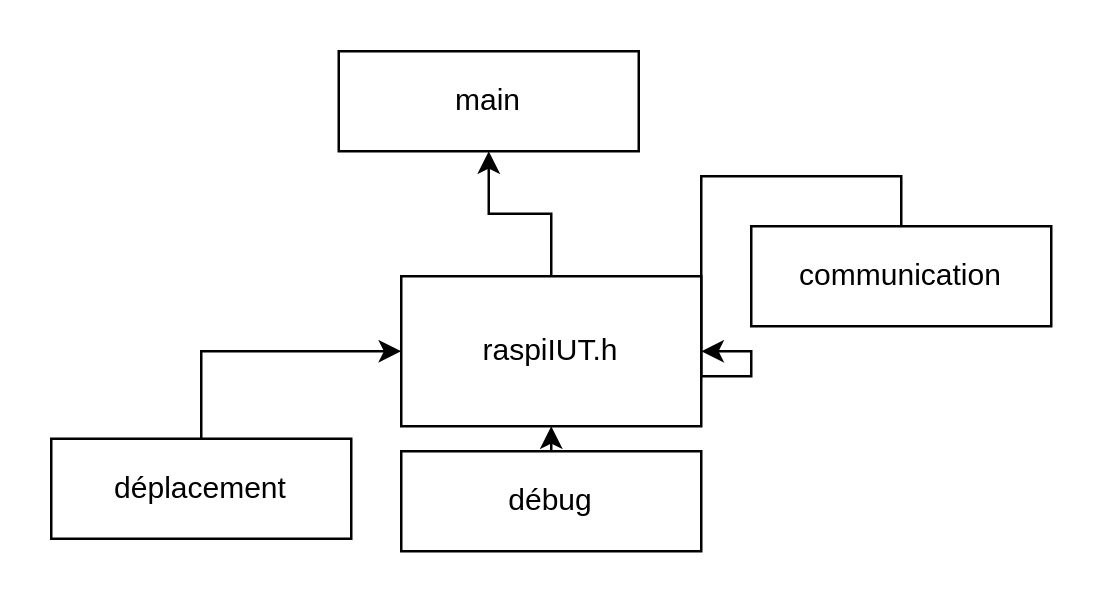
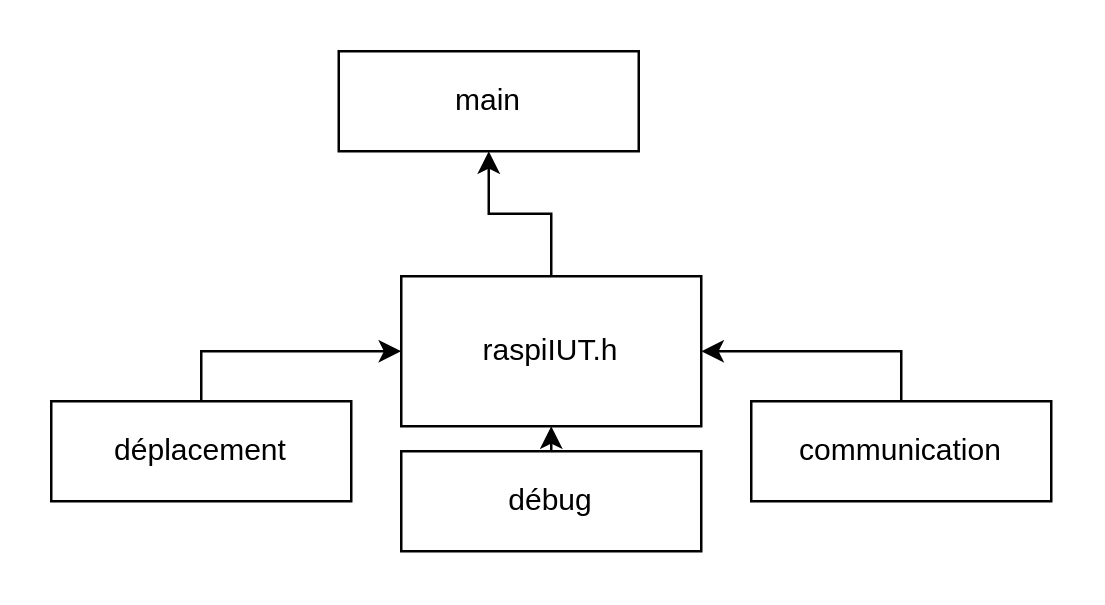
  <mxCell id="0" />
  <mxCell id="1" parent="0" />
  <mxCell id="2" value="main" style="rounded=0;whiteSpace=wrap;html=1;" vertex="1" parent="1"><mxGeometry x="135" y="20" width="120" height="40" as="geometry" /></mxCell>
  <mxCell id="3" style="edgeStyle=orthogonalEdgeStyle;rounded=0;orthogonalLoop=1;jettySize=auto;html=1;exitX=0.5;exitY=0;exitDx=0;exitDy=0;entryX=0;entryY=0.5;entryDx=0;entryDy=0;" edge="1" parent="1" source="4" target="10"><mxGeometry relative="1" as="geometry" /></mxCell>
- <mxCell id="4" value="déplacement" style="rounded=0;whiteSpace=wrap;html=1;" vertex="1" parent="1"><mxGeometry x="20" y="175" width="120" height="40" as="geometry" /></mxCell>
+ <mxCell id="4" value="déplacement" style="rounded=0;whiteSpace=wrap;html=1;" vertex="1" parent="1"><mxGeometry x="20" y="160" width="120" height="40" as="geometry" /></mxCell>
  <mxCell id="5" style="edgeStyle=orthogonalEdgeStyle;rounded=0;orthogonalLoop=1;jettySize=auto;html=1;exitX=0.5;exitY=0;exitDx=0;exitDy=0;entryX=0.5;entryY=1;entryDx=0;entryDy=0;" edge="1" parent="1" source="6" target="10"><mxGeometry relative="1" as="geometry" /></mxCell>
  <mxCell id="6" value="débug" style="rounded=0;whiteSpace=wrap;html=1;" vertex="1" parent="1"><mxGeometry x="160" y="180" width="120" height="40" as="geometry" /></mxCell>
  <mxCell id="7" style="edgeStyle=orthogonalEdgeStyle;rounded=0;orthogonalLoop=1;jettySize=auto;html=1;exitX=0.5;exitY=0;exitDx=0;exitDy=0;entryX=1;entryY=0.5;entryDx=0;entryDy=0;" edge="1" parent="1" source="8" target="10"><mxGeometry relative="1" as="geometry" /></mxCell>
- <mxCell id="8" value="communication" style="rounded=0;whiteSpace=wrap;html=1;" vertex="1" parent="1"><mxGeometry x="300" y="90" width="120" height="40" as="geometry" /></mxCell>
+ <mxCell id="8" value="communication" style="rounded=0;whiteSpace=wrap;html=1;" vertex="1" parent="1"><mxGeometry x="300" y="160" width="120" height="40" as="geometry" /></mxCell>
  <mxCell id="9" style="edgeStyle=orthogonalEdgeStyle;rounded=0;orthogonalLoop=1;jettySize=auto;html=1;exitX=0.5;exitY=0;exitDx=0;exitDy=0;entryX=0.5;entryY=1;entryDx=0;entryDy=0;" edge="1" parent="1" source="10" target="2"><mxGeometry relative="1" as="geometry" /></mxCell>
  <mxCell id="10" value="raspiIUT.h" style="rounded=0;whiteSpace=wrap;html=1;" vertex="1" parent="1"><mxGeometry x="160" y="110" width="120" height="60" as="geometry" /></mxCell>
